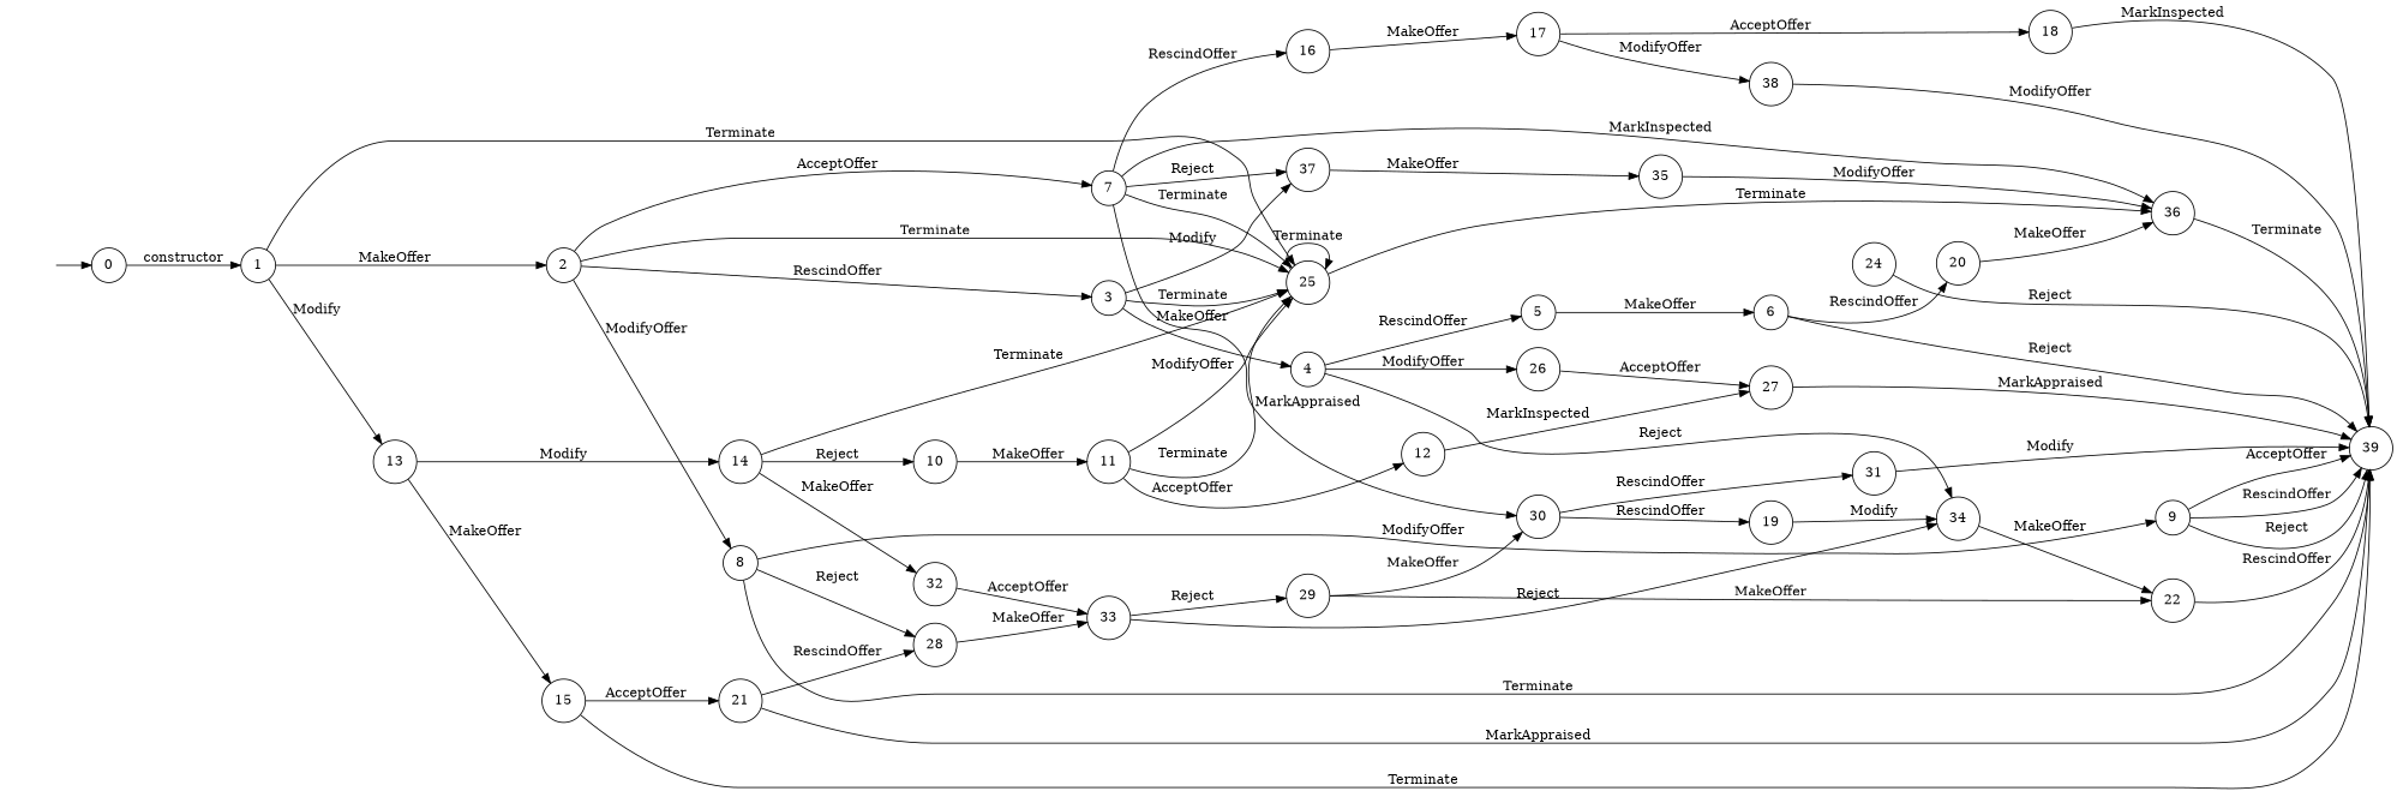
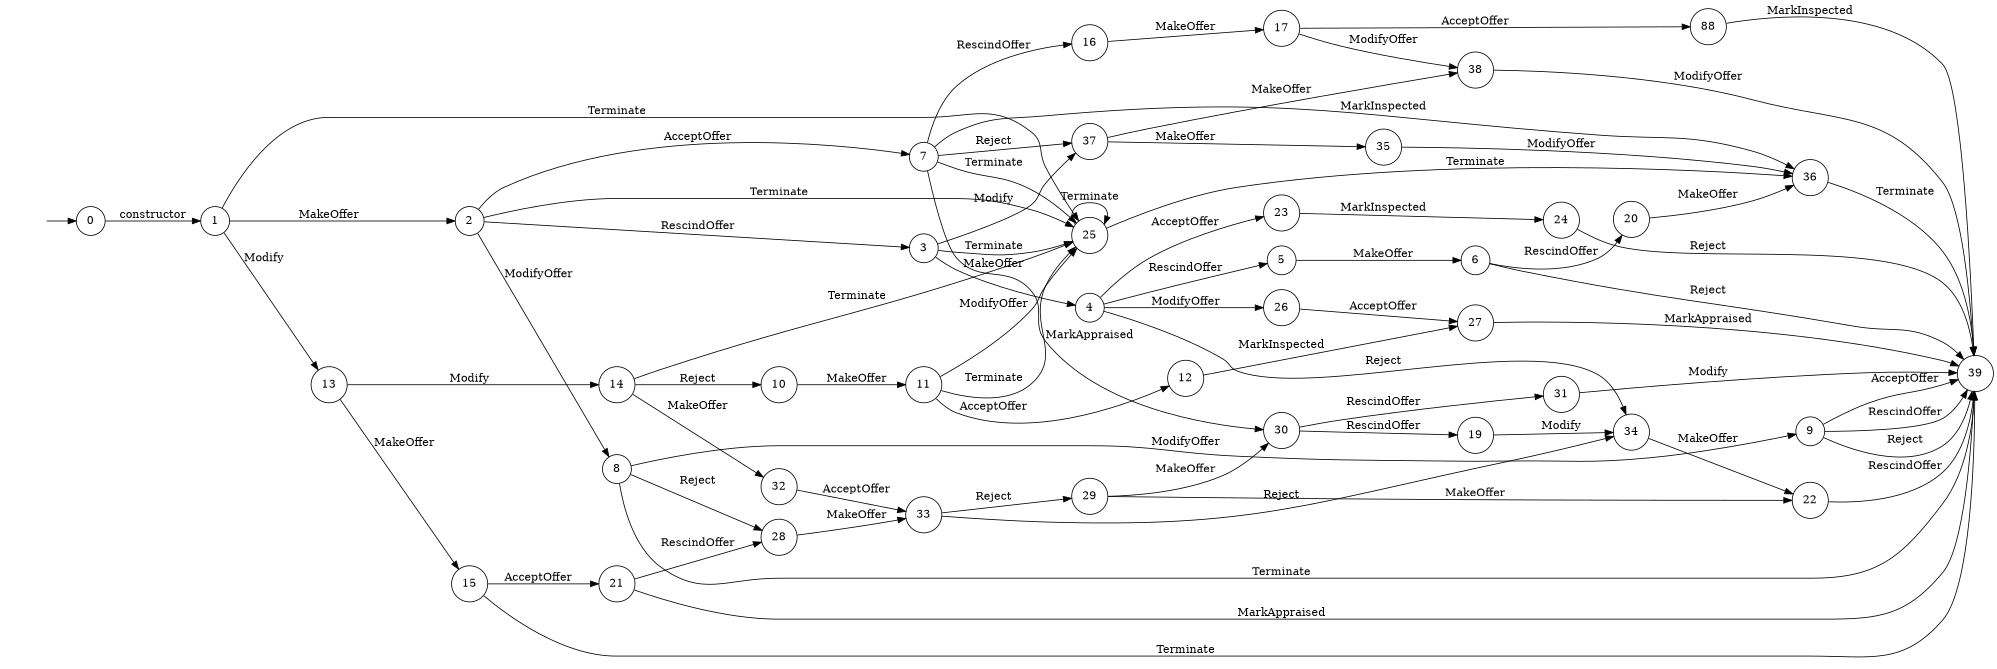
  digraph {
    rankdir=LR
    node [shape=circle]
    "" [shape=plaintext]
    n2 [label=0]
    n3 [label=1]
    n4 [label=10]
    n5 [label=11]
    n6 [label=25]
    n7 [label=12]
    n8 [label=4]
    n9 [label=34]
    n10 [label=26]
+   n11 [label=23]
    n12 [label=5]
    n13 [label=22]
    n14 [label=27]
    n15 [label=24]
    n16 [label=6]
    n17 [label=38]
    n18 [label=39]
    n19 [label=20]
    n20 [label=36]
    n21 [label=15]
    n22 [label=21]
    n23 [label=28]
    n24 [label=16]
    n25 [label=17]
-   n26 [label=18]
+   n26 [label=88]
    n27 [label=32]
    n28 [label=33]
    n29 [label=29]
    n30 [label=30]
    n31 [label=9]
    n32 [label=7]
    n33 [label=37]
    n34 [label=19]
    n35 [label=31]
    n36 [label=35]
    n37 [label=3]
    n38 [label=8]
    n39 [label=2]
    n40 [label=13]
    n41 [label=14]
    "" -> n2
    n2 -> n3 [label=constructor]
    n3 -> n6 [label=Terminate]
    n3 -> n39 [label=MakeOffer]
    n3 -> n40 [label=Modify]
    n4 -> n5 [label=MakeOffer]
    n5 -> n6 [label=Terminate]
    n5 -> n6 [label=ModifyOffer]
    n5 -> n7 [label=AcceptOffer]
    n6 -> n6 [label=Terminate]
    n6 -> n20 [label=Terminate]
    n7 -> n14 [label=MarkInspected]
    n8 -> n9 [label=Reject]
    n8 -> n10 [label=ModifyOffer]
+   n8 -> n11 [label=AcceptOffer]
    n8 -> n12 [label=RescindOffer]
    n9 -> n13 [label=MakeOffer]
    n10 -> n14 [label=AcceptOffer]
+   n11 -> n15 [label=MarkInspected]
    n12 -> n16 [label=MakeOffer]
    n13 -> n18 [label=RescindOffer]
    n14 -> n18 [label=MarkAppraised]
    n15 -> n18 [label=Reject]
    n16 -> n18 [label=Reject]
    n16 -> n19 [label=RescindOffer]
    n17 -> n18 [label=ModifyOffer]
    n19 -> n20 [label=MakeOffer]
    n20 -> n18 [label=Terminate]
    n21 -> n18 [label=Terminate]
    n21 -> n22 [label=AcceptOffer]
    n22 -> n18 [label=MarkAppraised]
    n22 -> n23 [label=RescindOffer]
    n23 -> n28 [label=MakeOffer]
    n24 -> n25 [label=MakeOffer]
    n25 -> n17 [label=ModifyOffer]
    n25 -> n26 [label=AcceptOffer]
    n26 -> n18 [label=MarkInspected]
    n27 -> n28 [label=AcceptOffer]
    n28 -> n9 [label=Reject]
    n28 -> n29 [label=Reject]
    n29 -> n13 [label=MakeOffer]
    n29 -> n30 [label=MakeOffer]
    n30 -> n34 [label=RescindOffer]
    n30 -> n35 [label=RescindOffer]
    n31 -> n18 [label=Reject]
    n31 -> n18 [label=AcceptOffer]
    n31 -> n18 [label=RescindOffer]
    n32 -> n6 [label=Terminate]
    n32 -> n20 [label=MarkInspected]
    n32 -> n24 [label=RescindOffer]
    n32 -> n30 [label=MarkAppraised]
    n32 -> n33 [label=Reject]
+   n33 -> n17 [label=MakeOffer]
    n33 -> n36 [label=MakeOffer]
    n34 -> n9 [label=Modify]
    n35 -> n18 [label=Modify]
    n36 -> n20 [label=ModifyOffer]
    n37 -> n6 [label=Terminate]
    n37 -> n8 [label=MakeOffer]
    n37 -> n33 [label=Modify]
    n38 -> n18 [label=Terminate]
    n38 -> n23 [label=Reject]
    n38 -> n31 [label=ModifyOffer]
    n39 -> n6 [label=Terminate]
    n39 -> n32 [label=AcceptOffer]
    n39 -> n37 [label=RescindOffer]
    n39 -> n38 [label=ModifyOffer]
    n40 -> n21 [label=MakeOffer]
    n40 -> n41 [label=Modify]
    n41 -> n4 [label=Reject]
    n41 -> n6 [label=Terminate]
    n41 -> n27 [label=MakeOffer]
  }
